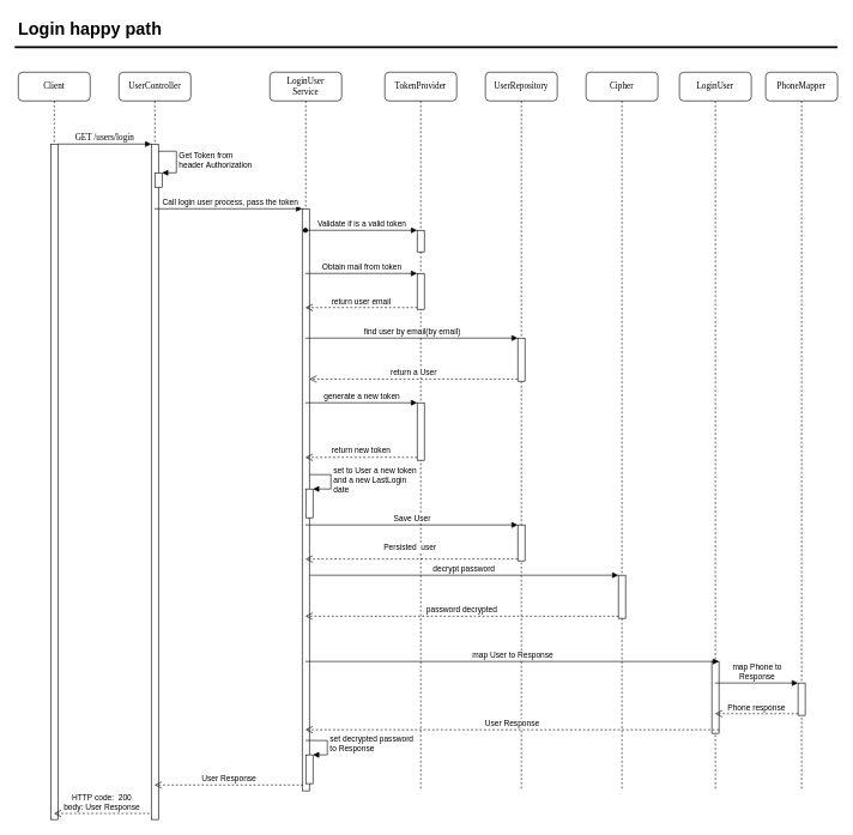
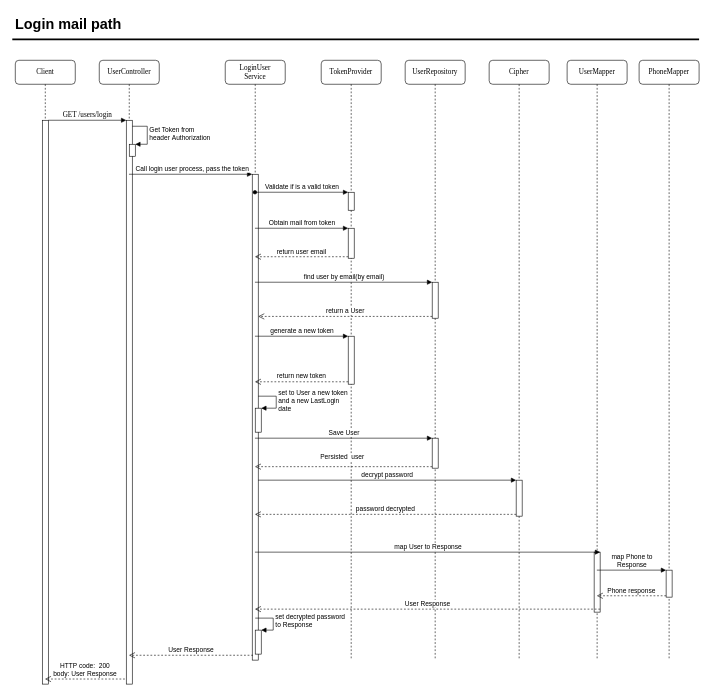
  <mxCell id="0" />
  <mxCell id="1" parent="0" />
  <mxCell id="2" value="UserController" style="shape=umlLifeline;perimeter=lifelinePerimeter;whiteSpace=wrap;html=1;container=1;collapsible=0;recursiveResize=0;outlineConnect=0;rounded=1;shadow=0;comic=0;labelBackgroundColor=none;strokeWidth=1;fontFamily=Verdana;fontSize=12;align=center;" vertex="1" parent="1"><mxGeometry x="165" y="100" width="100" height="1040" as="geometry" /></mxCell>
  <mxCell id="3" value="" style="html=1;points=[];perimeter=orthogonalPerimeter;rounded=0;shadow=0;comic=0;labelBackgroundColor=none;strokeWidth=1;fontFamily=Verdana;fontSize=12;align=center;" vertex="1" parent="2"><mxGeometry x="45" y="100" width="10" height="940" as="geometry" /></mxCell>
  <mxCell id="4" value="" style="html=1;points=[];perimeter=orthogonalPerimeter;" vertex="1" parent="2"><mxGeometry x="50" y="140" width="10" height="20" as="geometry" /></mxCell>
  <mxCell id="5" value="Get Token from &lt;br&gt;header&amp;nbsp;Authorization" style="edgeStyle=orthogonalEdgeStyle;html=1;align=left;spacingLeft=2;endArrow=block;rounded=0;entryX=1;entryY=0;" edge="1" parent="2" source="3" target="4"><mxGeometry relative="1" as="geometry"><mxPoint x="50" y="80" as="sourcePoint" /><Array as="points"><mxPoint x="80" y="110" /><mxPoint x="80" y="140" /></Array></mxGeometry></mxCell>
  <mxCell id="6" value="LoginUser&lt;br&gt;Service" style="shape=umlLifeline;perimeter=lifelinePerimeter;whiteSpace=wrap;html=1;container=1;collapsible=0;recursiveResize=0;outlineConnect=0;rounded=1;shadow=0;comic=0;labelBackgroundColor=none;strokeWidth=1;fontFamily=Verdana;fontSize=12;align=center;" vertex="1" parent="1"><mxGeometry x="375" y="100" width="100" height="1000" as="geometry" /></mxCell>
  <mxCell id="7" value="" style="html=1;points=[];perimeter=orthogonalPerimeter;" vertex="1" parent="6"><mxGeometry x="45" y="190" width="10" height="810" as="geometry" /></mxCell>
  <mxCell id="8" value="" style="html=1;points=[];perimeter=orthogonalPerimeter;" vertex="1" parent="6"><mxGeometry x="50" y="580" width="10" height="40" as="geometry" /></mxCell>
  <mxCell id="9" value="set to User a new token &lt;br&gt;and a new LastLogin &lt;br&gt;date" style="edgeStyle=orthogonalEdgeStyle;html=1;align=left;spacingLeft=2;endArrow=block;rounded=0;entryX=1;entryY=0;" edge="1" parent="6" target="8"><mxGeometry relative="1" as="geometry"><mxPoint x="55" y="560" as="sourcePoint" /><Array as="points"><mxPoint x="85" y="560" /></Array></mxGeometry></mxCell>
  <mxCell id="10" value="" style="html=1;points=[];perimeter=orthogonalPerimeter;" vertex="1" parent="6"><mxGeometry x="50" y="950" width="10" height="40" as="geometry" /></mxCell>
  <mxCell id="11" value="set decrypted password&lt;br&gt;to Response" style="edgeStyle=orthogonalEdgeStyle;html=1;align=left;spacingLeft=2;endArrow=block;rounded=0;entryX=1;entryY=0;" edge="1" parent="6" target="10"><mxGeometry relative="1" as="geometry"><mxPoint x="50" y="930" as="sourcePoint" /><Array as="points"><mxPoint x="80" y="930" /></Array></mxGeometry></mxCell>
  <mxCell id="12" value="UserRepository" style="shape=umlLifeline;perimeter=lifelinePerimeter;whiteSpace=wrap;html=1;container=1;collapsible=0;recursiveResize=0;outlineConnect=0;rounded=1;shadow=0;comic=0;labelBackgroundColor=none;strokeWidth=1;fontFamily=Verdana;fontSize=12;align=center;" vertex="1" parent="1"><mxGeometry x="675" y="100" width="100" height="1000" as="geometry" /></mxCell>
  <mxCell id="13" value="" style="html=1;points=[];perimeter=orthogonalPerimeter;" vertex="1" parent="12"><mxGeometry x="45" y="370" width="10" height="60" as="geometry" /></mxCell>
  <mxCell id="14" value="" style="html=1;points=[];perimeter=orthogonalPerimeter;" vertex="1" parent="12"><mxGeometry x="45" y="630" width="10" height="50" as="geometry" /></mxCell>
  <mxCell id="15" value="TokenProvider" style="shape=umlLifeline;perimeter=lifelinePerimeter;whiteSpace=wrap;html=1;container=1;collapsible=0;recursiveResize=0;outlineConnect=0;rounded=1;shadow=0;comic=0;labelBackgroundColor=none;strokeWidth=1;fontFamily=Verdana;fontSize=12;align=center;" vertex="1" parent="1"><mxGeometry x="535" y="100" width="100" height="1000" as="geometry" /></mxCell>
  <mxCell id="16" value="" style="html=1;points=[];perimeter=orthogonalPerimeter;" vertex="1" parent="15"><mxGeometry x="45" y="220" width="10" height="30" as="geometry" /></mxCell>
  <mxCell id="17" value="" style="html=1;points=[];perimeter=orthogonalPerimeter;" vertex="1" parent="15"><mxGeometry x="45" y="280" width="10" height="50" as="geometry" /></mxCell>
  <mxCell id="18" value="" style="html=1;points=[];perimeter=orthogonalPerimeter;" vertex="1" parent="15"><mxGeometry x="45" y="460" width="10" height="80" as="geometry" /></mxCell>
  <mxCell id="19" value="Client" style="shape=umlLifeline;perimeter=lifelinePerimeter;whiteSpace=wrap;html=1;container=1;collapsible=0;recursiveResize=0;outlineConnect=0;rounded=1;shadow=0;comic=0;labelBackgroundColor=none;strokeWidth=1;fontFamily=Verdana;fontSize=12;align=center;" vertex="1" parent="1"><mxGeometry x="25" y="100" width="100" height="1040" as="geometry" /></mxCell>
  <mxCell id="20" value="" style="html=1;points=[];perimeter=orthogonalPerimeter;rounded=0;shadow=0;comic=0;labelBackgroundColor=none;strokeWidth=1;fontFamily=Verdana;fontSize=12;align=center;" vertex="1" parent="19"><mxGeometry x="45" y="100" width="10" height="940" as="geometry" /></mxCell>
  <mxCell id="21" value="GET /users/login" style="html=1;verticalAlign=bottom;endArrow=block;entryX=0;entryY=0;labelBackgroundColor=none;fontFamily=Verdana;fontSize=12;edgeStyle=elbowEdgeStyle;elbow=vertical;" edge="1" parent="1" source="20" target="3"><mxGeometry relative="1" as="geometry"><mxPoint x="145" y="210" as="sourcePoint" /></mxGeometry></mxCell>
  <mxCell id="22" value="Cipher" style="shape=umlLifeline;perimeter=lifelinePerimeter;whiteSpace=wrap;html=1;container=1;collapsible=0;recursiveResize=0;outlineConnect=0;rounded=1;shadow=0;comic=0;labelBackgroundColor=none;strokeWidth=1;fontFamily=Verdana;fontSize=12;align=center;" vertex="1" parent="1"><mxGeometry x="815" y="100" width="100" height="1000" as="geometry" /></mxCell>
  <mxCell id="23" value="" style="html=1;points=[];perimeter=orthogonalPerimeter;" vertex="1" parent="22"><mxGeometry x="45" y="700" width="10" height="60" as="geometry" /></mxCell>
- <mxCell id="24" value="LoginUser" style="shape=umlLifeline;perimeter=lifelinePerimeter;whiteSpace=wrap;html=1;container=1;collapsible=0;recursiveResize=0;outlineConnect=0;rounded=1;shadow=0;comic=0;labelBackgroundColor=none;strokeWidth=1;fontFamily=Verdana;fontSize=12;align=center;" vertex="1" parent="1"><mxGeometry x="945" y="100" width="100" height="1000" as="geometry" /></mxCell>
+ <mxCell id="24" value="UserMapper" style="shape=umlLifeline;perimeter=lifelinePerimeter;whiteSpace=wrap;html=1;container=1;collapsible=0;recursiveResize=0;outlineConnect=0;rounded=1;shadow=0;comic=0;labelBackgroundColor=none;strokeWidth=1;fontFamily=Verdana;fontSize=12;align=center;" vertex="1" parent="1"><mxGeometry x="945" y="100" width="100" height="1000" as="geometry" /></mxCell>
  <mxCell id="25" value="" style="html=1;points=[];perimeter=orthogonalPerimeter;" vertex="1" parent="24"><mxGeometry x="45" y="820" width="10" height="100" as="geometry" /></mxCell>
  <mxCell id="26" value="PhoneMapper" style="shape=umlLifeline;perimeter=lifelinePerimeter;whiteSpace=wrap;html=1;container=1;collapsible=0;recursiveResize=0;outlineConnect=0;rounded=1;shadow=0;comic=0;labelBackgroundColor=none;strokeWidth=1;fontFamily=Verdana;fontSize=12;align=center;" vertex="1" parent="1"><mxGeometry x="1065" y="100" width="100" height="1000" as="geometry" /></mxCell>
  <mxCell id="27" value="" style="html=1;points=[];perimeter=orthogonalPerimeter;" vertex="1" parent="26"><mxGeometry x="45" y="850" width="10" height="45" as="geometry" /></mxCell>
  <mxCell id="28" value="Call login user process, pass the token" style="html=1;verticalAlign=bottom;endArrow=block;entryX=0;entryY=0;rounded=0;" edge="1" parent="1" source="2" target="7"><mxGeometry x="0.024" relative="1" as="geometry"><mxPoint x="575" y="310" as="sourcePoint" /><mxPoint as="offset" /></mxGeometry></mxCell>
  <mxCell id="29" value="User Response" style="html=1;verticalAlign=bottom;endArrow=open;dashed=1;endSize=8;rounded=0;exitX=0.128;exitY=0.99;exitDx=0;exitDy=0;exitPerimeter=0;" edge="1" parent="1" source="7" target="2"><mxGeometry relative="1" as="geometry"><mxPoint x="575" y="386" as="targetPoint" /><mxPoint x="645" y="740" as="sourcePoint" /></mxGeometry></mxCell>
  <mxCell id="30" value="find user by email(by email)" style="html=1;verticalAlign=bottom;endArrow=block;entryX=0;entryY=0;rounded=0;" edge="1" parent="1" source="6" target="13"><mxGeometry relative="1" as="geometry"><mxPoint x="840" y="430" as="sourcePoint" /></mxGeometry></mxCell>
  <mxCell id="31" value="return a User" style="html=1;verticalAlign=bottom;endArrow=open;dashed=1;endSize=8;exitX=0;exitY=0.95;rounded=0;" edge="1" parent="1" source="13" target="7"><mxGeometry relative="1" as="geometry"><mxPoint x="645" y="506" as="targetPoint" /></mxGeometry></mxCell>
  <mxCell id="32" value="Validate if is a valid token" style="html=1;verticalAlign=bottom;endArrow=block;entryX=0;entryY=0;rounded=0;startArrow=oval;startFill=1;" edge="1" parent="1" source="6" target="16"><mxGeometry relative="1" as="geometry"><mxPoint x="995" y="540" as="sourcePoint" /></mxGeometry></mxCell>
  <mxCell id="33" value="decrypt password" style="html=1;verticalAlign=bottom;endArrow=block;entryX=0;entryY=0;rounded=0;" edge="1" parent="1" source="7" target="23"><mxGeometry relative="1" as="geometry"><mxPoint x="1150" y="600" as="sourcePoint" /></mxGeometry></mxCell>
  <mxCell id="34" value="password decrypted" style="html=1;verticalAlign=bottom;endArrow=open;dashed=1;endSize=8;exitX=0;exitY=0.95;rounded=0;" edge="1" parent="1" source="23" target="6"><mxGeometry relative="1" as="geometry"><mxPoint x="1150" y="676" as="targetPoint" /></mxGeometry></mxCell>
  <mxCell id="35" value="Save User" style="html=1;verticalAlign=bottom;endArrow=block;entryX=0;entryY=0;rounded=0;" edge="1" parent="1" source="6" target="14"><mxGeometry relative="1" as="geometry"><mxPoint x="840" y="690" as="sourcePoint" /></mxGeometry></mxCell>
  <mxCell id="36" value="Persisted&amp;nbsp; user" style="html=1;verticalAlign=bottom;endArrow=open;dashed=1;endSize=8;exitX=0;exitY=0.95;rounded=0;" edge="1" parent="1" source="14" target="6"><mxGeometry x="0.017" y="-7" relative="1" as="geometry"><mxPoint x="840" y="766" as="targetPoint" /><mxPoint as="offset" /></mxGeometry></mxCell>
  <mxCell id="37" value="map User to Response" style="html=1;verticalAlign=bottom;endArrow=block;entryX=1;entryY=0;rounded=0;" edge="1" parent="1" source="6" target="25"><mxGeometry relative="1" as="geometry"><mxPoint x="440" y="800" as="sourcePoint" /></mxGeometry></mxCell>
  <mxCell id="38" value="User Response" style="html=1;verticalAlign=bottom;endArrow=open;dashed=1;endSize=8;exitX=1;exitY=0.95;rounded=0;" edge="1" parent="1" source="25" target="6"><mxGeometry relative="1" as="geometry"><mxPoint x="440" y="857" as="targetPoint" /></mxGeometry></mxCell>
  <mxCell id="39" value="map Phone to&lt;br&gt;Response" style="html=1;verticalAlign=bottom;endArrow=block;entryX=0;entryY=0;rounded=0;" edge="1" parent="1" source="24" target="27"><mxGeometry relative="1" as="geometry"><mxPoint x="440" y="825" as="sourcePoint" /></mxGeometry></mxCell>
  <mxCell id="40" value="Phone response" style="html=1;verticalAlign=bottom;endArrow=open;dashed=1;endSize=8;exitX=0;exitY=0.95;rounded=0;" edge="1" parent="1" source="27" target="24"><mxGeometry relative="1" as="geometry"><mxPoint x="440" y="901" as="targetPoint" /></mxGeometry></mxCell>
  <mxCell id="41" value="HTTP code:&amp;nbsp; 200&lt;br&gt;body: User Response" style="html=1;verticalAlign=bottom;endArrow=open;dashed=1;endSize=8;rounded=0;exitX=-0.236;exitY=0.991;exitDx=0;exitDy=0;exitPerimeter=0;" edge="1" parent="1" source="3" target="19"><mxGeometry relative="1" as="geometry"><mxPoint x="220" y="1010" as="sourcePoint" /><mxPoint x="140" y="1010" as="targetPoint" /></mxGeometry></mxCell>
  <mxCell id="42" value="return user email" style="html=1;verticalAlign=bottom;endArrow=open;dashed=1;endSize=8;exitX=0;exitY=0.95;rounded=0;" edge="1" parent="1" source="17" target="6"><mxGeometry relative="1" as="geometry"><mxPoint x="510" y="456" as="targetPoint" /></mxGeometry></mxCell>
  <mxCell id="43" value="Obtain mail from token" style="html=1;verticalAlign=bottom;endArrow=block;entryX=0;entryY=0;rounded=0;" edge="1" parent="1" source="6" target="17"><mxGeometry relative="1" as="geometry"><mxPoint x="510" y="380" as="sourcePoint" /></mxGeometry></mxCell>
  <mxCell id="44" value="generate a new token" style="html=1;verticalAlign=bottom;endArrow=block;entryX=0;entryY=0;rounded=0;" edge="1" parent="1" source="6" target="18"><mxGeometry relative="1" as="geometry"><mxPoint x="510" y="560" as="sourcePoint" /></mxGeometry></mxCell>
  <mxCell id="45" value="return new token" style="html=1;verticalAlign=bottom;endArrow=open;dashed=1;endSize=8;exitX=0;exitY=0.95;rounded=0;" edge="1" parent="1" source="18" target="6"><mxGeometry relative="1" as="geometry"><mxPoint x="510" y="636" as="targetPoint" /></mxGeometry></mxCell>
- <mxCell id="46" value="&lt;h1&gt;Login happy path&lt;/h1&gt;" style="text;html=1;strokeColor=none;fillColor=none;spacing=5;spacingTop=-20;whiteSpace=wrap;overflow=hidden;rounded=0;" vertex="1" parent="1"><mxGeometry x="20" y="20" width="1145" height="60" as="geometry" /></mxCell>
+ <mxCell id="46" value="&lt;h1&gt;Login mail path&lt;/h1&gt;" style="text;html=1;strokeColor=none;fillColor=none;spacing=5;spacingTop=-20;whiteSpace=wrap;overflow=hidden;rounded=0;" vertex="1" parent="1"><mxGeometry x="20" y="20" width="1145" height="60" as="geometry" /></mxCell>
  <mxCell id="47" value="" style="endArrow=none;html=1;rounded=0;exitX=0;exitY=0.75;exitDx=0;exitDy=0;entryX=1;entryY=0.75;entryDx=0;entryDy=0;strokeWidth=3;" edge="1" parent="1" source="46" target="46"><mxGeometry width="50" height="50" relative="1" as="geometry"><mxPoint x="465" y="90" as="sourcePoint" /><mxPoint x="515" y="40" as="targetPoint" /></mxGeometry></mxCell>
